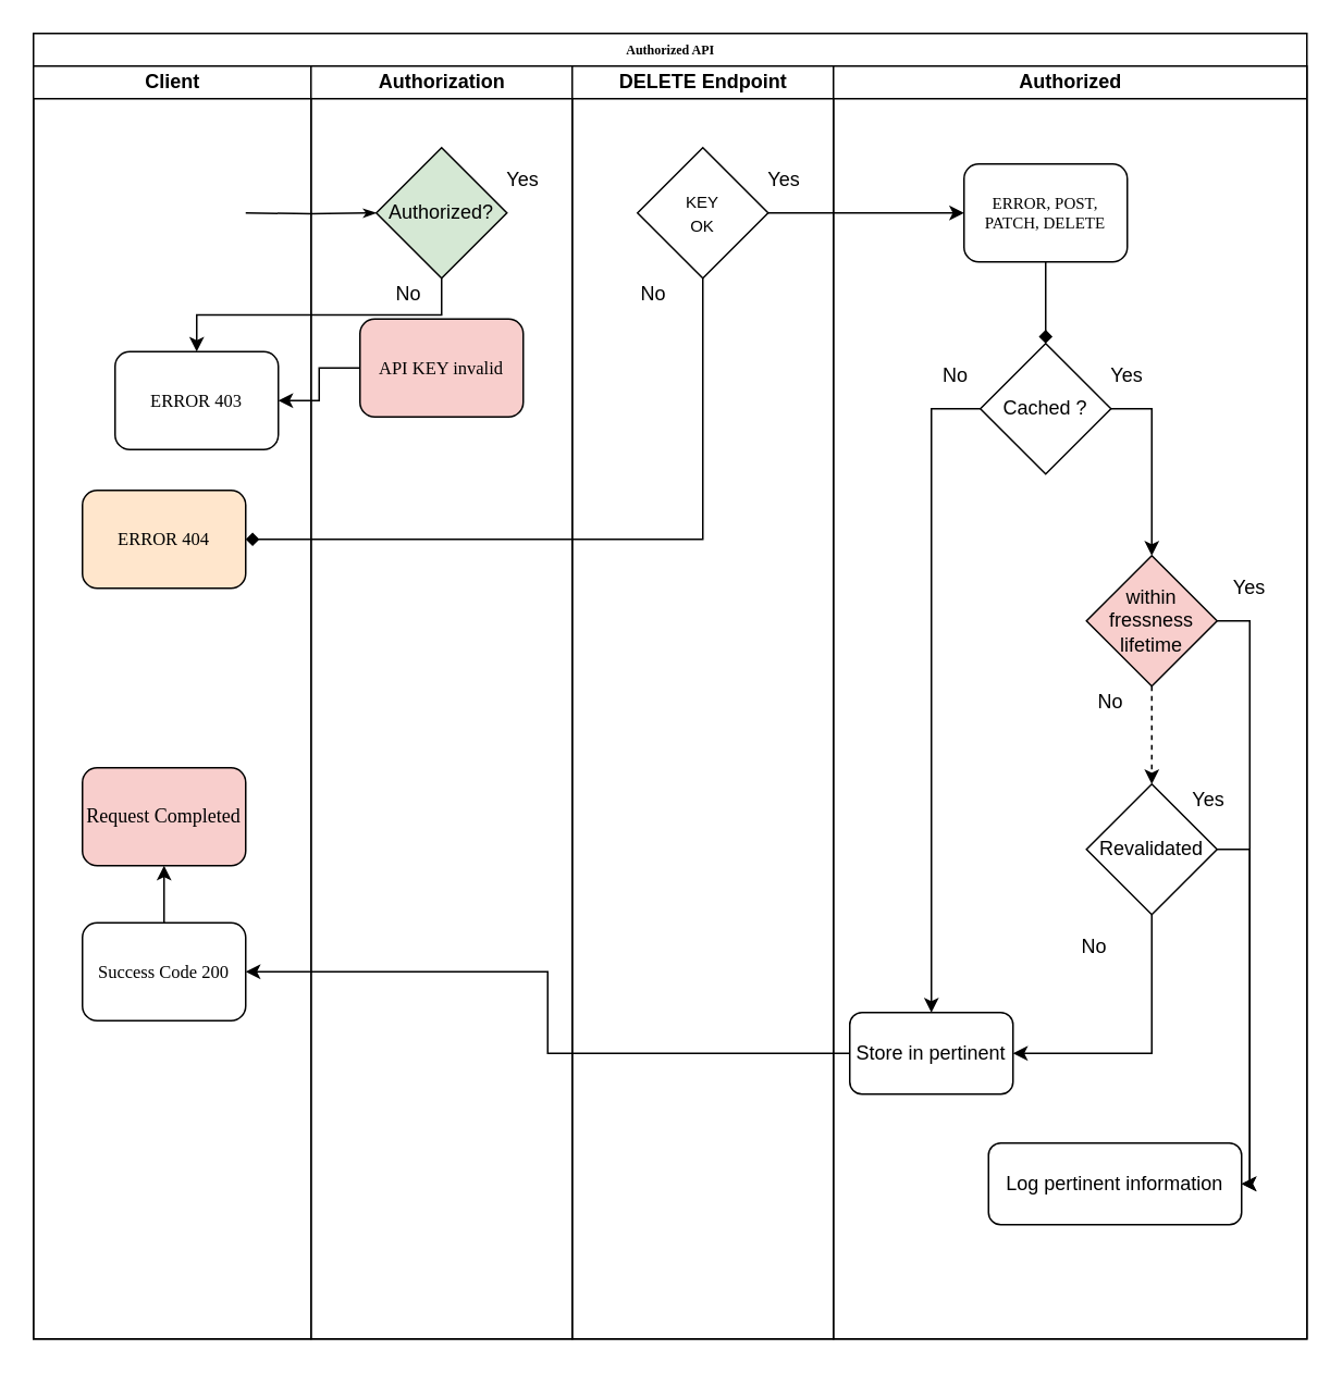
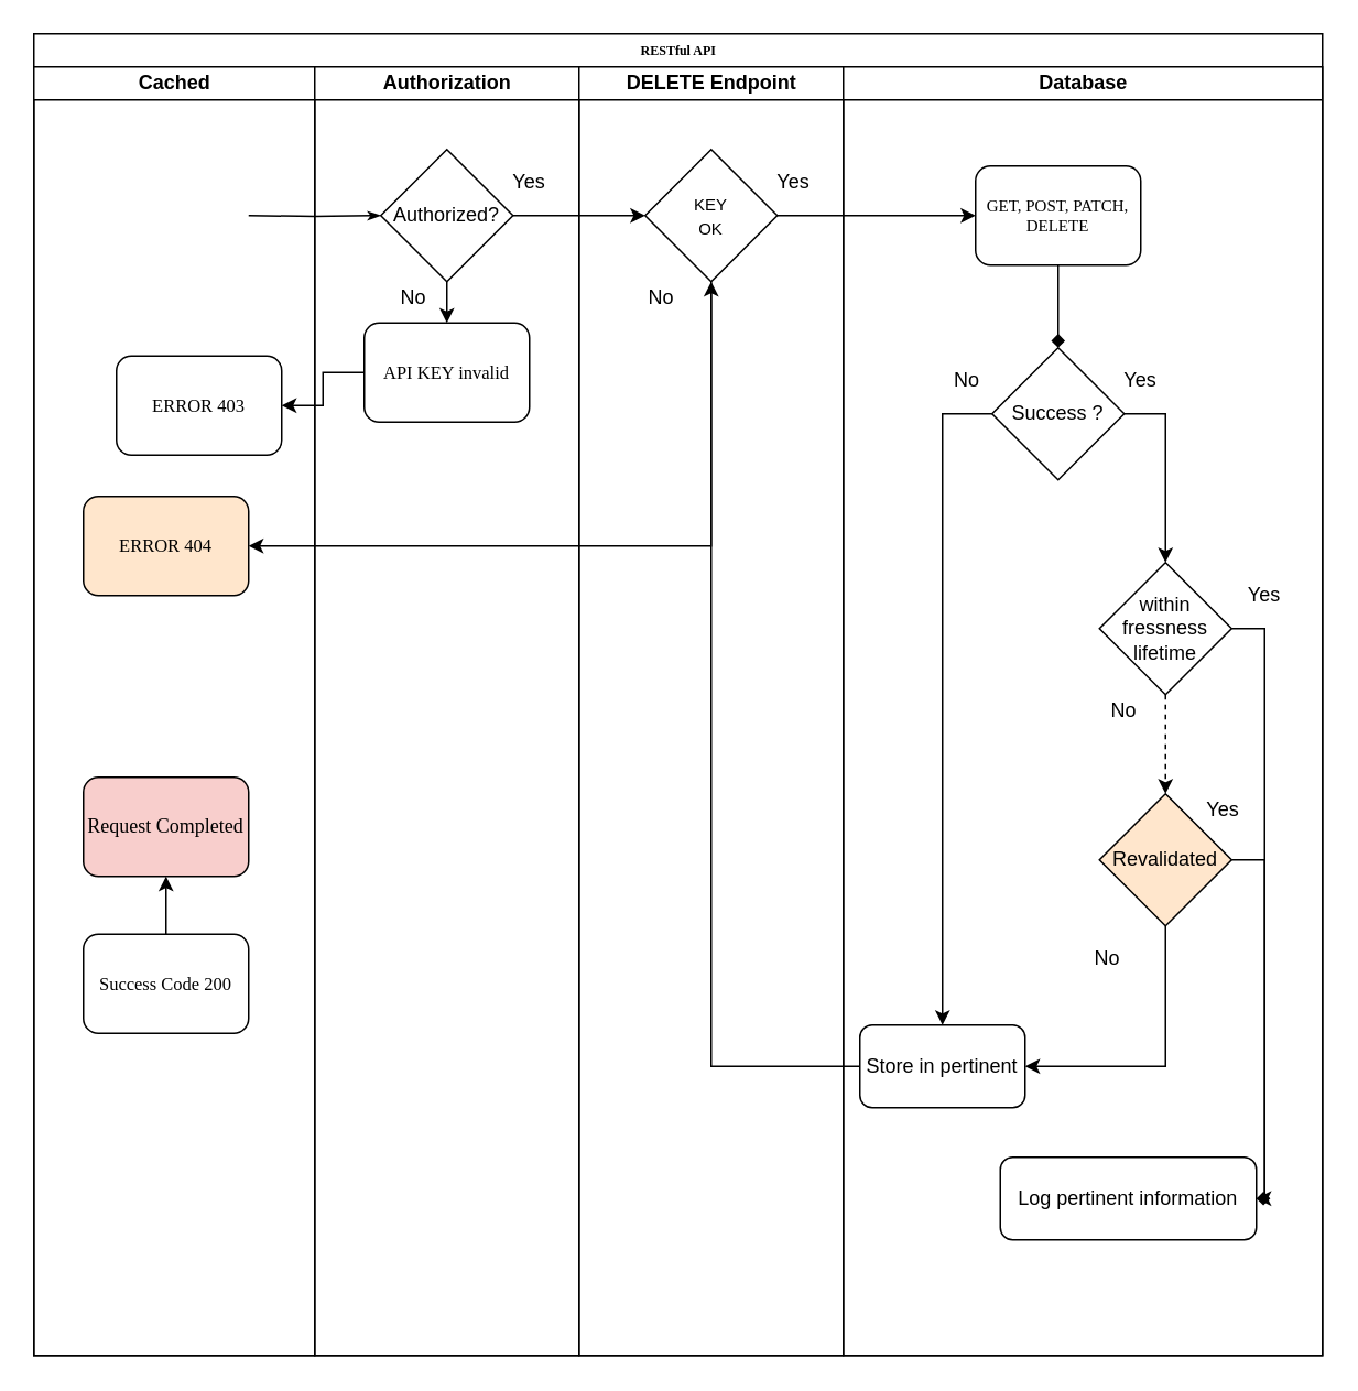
  <mxCell id="0" />
  <mxCell id="1" parent="0" />
- <mxCell id="2" value="Authorized API" style="swimlane;html=1;childLayout=stackLayout;startSize=20;rounded=0;shadow=0;labelBackgroundColor=none;strokeWidth=1;fontFamily=Verdana;fontSize=8;align=center;" parent="1" vertex="1"><mxGeometry x="20" y="20" width="780" height="800" as="geometry" /></mxCell>
- <mxCell id="3" value="Client" style="swimlane;html=1;startSize=20;" parent="2" vertex="1"><mxGeometry y="20" width="170" height="780" as="geometry" /></mxCell>
+ <mxCell id="2" value="RESTful API" style="swimlane;html=1;childLayout=stackLayout;startSize=20;rounded=0;shadow=0;labelBackgroundColor=none;strokeWidth=1;fontFamily=Verdana;fontSize=8;align=center;" parent="1" vertex="1"><mxGeometry x="20" y="20" width="780" height="800" as="geometry" /></mxCell>
+ <mxCell id="3" value="Cached" style="swimlane;html=1;startSize=20;" parent="2" vertex="1"><mxGeometry y="20" width="170" height="780" as="geometry" /></mxCell>
  <mxCell id="4" value="&lt;font style=&quot;font-size: 11px&quot;&gt;ERROR 403&lt;/font&gt;" style="rounded=1;whiteSpace=wrap;html=1;shadow=0;labelBackgroundColor=none;strokeWidth=1;fontFamily=Verdana;fontSize=8;align=center;" parent="3" vertex="1"><mxGeometry x="50" y="175" width="100" height="60" as="geometry" /></mxCell>
  <mxCell id="5" style="edgeStyle=orthogonalEdgeStyle;rounded=0;orthogonalLoop=1;jettySize=auto;html=1;exitX=0.5;exitY=0;exitDx=0;exitDy=0;entryX=0.5;entryY=1;entryDx=0;entryDy=0;" edge="1" parent="3" source="6" target="8"><mxGeometry relative="1" as="geometry" /></mxCell>
  <mxCell id="6" value="&lt;font style=&quot;font-size: 11px&quot;&gt;Success Code 200&lt;/font&gt;" style="rounded=1;whiteSpace=wrap;html=1;shadow=0;labelBackgroundColor=none;strokeWidth=1;fontFamily=Verdana;fontSize=8;align=center;" parent="3" vertex="1"><mxGeometry x="30" y="525" width="100" height="60" as="geometry" /></mxCell>
  <mxCell id="7" value="&lt;font style=&quot;font-size: 11px&quot;&gt;ERROR 404&lt;/font&gt;" style="rounded=1;whiteSpace=wrap;html=1;shadow=0;labelBackgroundColor=none;strokeWidth=1;fontFamily=Verdana;fontSize=8;align=center;fillColor=#ffe6cc;" parent="3" vertex="1"><mxGeometry x="30" y="260" width="100" height="60" as="geometry" /></mxCell>
  <mxCell id="8" value="&lt;font style=&quot;font-size: 12px&quot;&gt;Request Completed&lt;/font&gt;" style="rounded=1;whiteSpace=wrap;html=1;shadow=0;labelBackgroundColor=none;strokeWidth=1;fontFamily=Verdana;fontSize=8;align=center;fillColor=#f8cecc;" vertex="1" parent="3"><mxGeometry x="30" y="430" width="100" height="60" as="geometry" /></mxCell>
  <mxCell id="9" style="edgeStyle=orthogonalEdgeStyle;rounded=1;html=1;labelBackgroundColor=none;startArrow=none;startFill=0;startSize=5;endArrow=classicThin;endFill=1;endSize=5;jettySize=auto;orthogonalLoop=1;strokeWidth=1;fontFamily=Verdana;fontSize=8" parent="2" target="12" edge="1"><mxGeometry relative="1" as="geometry"><mxPoint x="130" y="110" as="sourcePoint" /><mxPoint x="190" y="110" as="targetPoint" /></mxGeometry></mxCell>
  <mxCell id="10" value="Authorization" style="swimlane;html=1;startSize=20;" parent="2" vertex="1"><mxGeometry x="170" y="20" width="160" height="780" as="geometry" /></mxCell>
- <mxCell id="11" style="edgeStyle=orthogonalEdgeStyle;rounded=0;orthogonalLoop=1;jettySize=auto;html=1;exitX=0.5;exitY=1;exitDx=0;exitDy=0;" edge="1" parent="10" source="12" target="4"><mxGeometry relative="1" as="geometry" /></mxCell>
- <mxCell id="12" value="Authorized?" style="rhombus;whiteSpace=wrap;html=1;fillColor=#d5e8d4;" vertex="1" parent="10"><mxGeometry x="40" y="50" width="80" height="80" as="geometry" /></mxCell>
- <mxCell id="13" value="&lt;font style=&quot;font-size: 11px&quot;&gt;API KEY invalid&lt;/font&gt;" style="rounded=1;whiteSpace=wrap;html=1;shadow=0;labelBackgroundColor=none;strokeWidth=1;fontFamily=Verdana;fontSize=8;align=center;fillColor=#f8cecc;" vertex="1" parent="10"><mxGeometry x="30" y="155" width="100" height="60" as="geometry" /></mxCell>
+ <mxCell id="11" style="edgeStyle=orthogonalEdgeStyle;rounded=0;orthogonalLoop=1;jettySize=auto;html=1;exitX=0.5;exitY=1;exitDx=0;exitDy=0;entryX=0.5;entryY=0;entryDx=0;entryDy=0;" edge="1" parent="10" source="12" target="13"><mxGeometry relative="1" as="geometry" /></mxCell>
+ <mxCell id="12" value="Authorized?" style="rhombus;whiteSpace=wrap;html=1;" vertex="1" parent="10"><mxGeometry x="40" y="50" width="80" height="80" as="geometry" /></mxCell>
+ <mxCell id="13" value="&lt;font style=&quot;font-size: 11px&quot;&gt;API KEY invalid&lt;/font&gt;" style="rounded=1;whiteSpace=wrap;html=1;shadow=0;labelBackgroundColor=none;strokeWidth=1;fontFamily=Verdana;fontSize=8;align=center;" vertex="1" parent="10"><mxGeometry x="30" y="155" width="100" height="60" as="geometry" /></mxCell>
  <mxCell id="14" value="Yes" style="text;html=1;strokeColor=none;fillColor=none;align=center;verticalAlign=middle;whiteSpace=wrap;rounded=0;" vertex="1" parent="10"><mxGeometry x="110" y="60" width="40" height="20" as="geometry" /></mxCell>
  <mxCell id="15" value="No" style="text;html=1;strokeColor=none;fillColor=none;align=center;verticalAlign=middle;whiteSpace=wrap;rounded=0;" vertex="1" parent="10"><mxGeometry x="40" y="130" width="40" height="20" as="geometry" /></mxCell>
  <mxCell id="16" value="DELETE Endpoint" style="swimlane;html=1;startSize=20;" parent="2" vertex="1"><mxGeometry x="330" y="20" width="160" height="780" as="geometry" /></mxCell>
  <mxCell id="17" value="&lt;font style=&quot;font-size: 10px&quot;&gt;KEY&lt;br&gt;OK&lt;/font&gt;" style="rhombus;whiteSpace=wrap;html=1;" vertex="1" parent="16"><mxGeometry x="40" y="50" width="80" height="80" as="geometry" /></mxCell>
  <mxCell id="18" value="Yes" style="text;html=1;strokeColor=none;fillColor=none;align=center;verticalAlign=middle;whiteSpace=wrap;rounded=0;" vertex="1" parent="16"><mxGeometry x="110" y="60" width="40" height="20" as="geometry" /></mxCell>
  <mxCell id="19" value="No" style="text;html=1;strokeColor=none;fillColor=none;align=center;verticalAlign=middle;whiteSpace=wrap;rounded=0;" vertex="1" parent="16"><mxGeometry x="30" y="130" width="40" height="20" as="geometry" /></mxCell>
- <mxCell id="20" value="Authorized" style="swimlane;html=1;startSize=20;" parent="2" vertex="1"><mxGeometry x="490" y="20" width="290" height="780" as="geometry" /></mxCell>
+ <mxCell id="20" value="Database" style="swimlane;html=1;startSize=20;" parent="2" vertex="1"><mxGeometry x="490" y="20" width="290" height="780" as="geometry" /></mxCell>
  <mxCell id="21" style="edgeStyle=orthogonalEdgeStyle;rounded=0;orthogonalLoop=1;jettySize=auto;html=1;exitX=0;exitY=0.5;exitDx=0;exitDy=0;entryX=0.5;entryY=0;entryDx=0;entryDy=0;" edge="1" parent="20" source="23" target="29"><mxGeometry relative="1" as="geometry" /></mxCell>
  <mxCell id="22" style="edgeStyle=orthogonalEdgeStyle;rounded=0;orthogonalLoop=1;jettySize=auto;html=1;exitX=1;exitY=0.5;exitDx=0;exitDy=0;entryX=0.5;entryY=0;entryDx=0;entryDy=0;" edge="1" parent="20" source="23" target="28"><mxGeometry relative="1" as="geometry" /></mxCell>
- <mxCell id="23" value="Cached ?" style="rhombus;whiteSpace=wrap;html=1;" vertex="1" parent="20"><mxGeometry x="90" y="170" width="80" height="80" as="geometry" /></mxCell>
+ <mxCell id="23" value="Success ?" style="rhombus;whiteSpace=wrap;html=1;" vertex="1" parent="20"><mxGeometry x="90" y="170" width="80" height="80" as="geometry" /></mxCell>
  <mxCell id="24" style="edgeStyle=orthogonalEdgeStyle;rounded=0;orthogonalLoop=1;jettySize=auto;html=1;exitX=0.5;exitY=1;exitDx=0;exitDy=0;entryX=0.5;entryY=0;entryDx=0;entryDy=0;endArrow=diamond;" edge="1" parent="20" source="25" target="23"><mxGeometry relative="1" as="geometry" /></mxCell>
- <mxCell id="25" value="&lt;font style=&quot;font-size: 10px&quot;&gt;ERROR, POST, PATCH, DELETE&lt;/font&gt;" style="rounded=1;whiteSpace=wrap;html=1;shadow=0;labelBackgroundColor=none;strokeWidth=1;fontFamily=Verdana;fontSize=8;align=center;" vertex="1" parent="20"><mxGeometry x="80" y="60" width="100" height="60" as="geometry" /></mxCell>
+ <mxCell id="25" value="&lt;font style=&quot;font-size: 10px&quot;&gt;GET, POST, PATCH, DELETE&lt;/font&gt;" style="rounded=1;whiteSpace=wrap;html=1;shadow=0;labelBackgroundColor=none;strokeWidth=1;fontFamily=Verdana;fontSize=8;align=center;" vertex="1" parent="20"><mxGeometry x="80" y="60" width="100" height="60" as="geometry" /></mxCell>
  <mxCell id="26" style="edgeStyle=orthogonalEdgeStyle;rounded=0;orthogonalLoop=1;jettySize=auto;html=1;exitX=0.5;exitY=1;exitDx=0;exitDy=0;entryX=0.5;entryY=0;entryDx=0;entryDy=0;dashed=1;" edge="1" parent="20" source="28" target="32"><mxGeometry relative="1" as="geometry" /></mxCell>
  <mxCell id="27" style="edgeStyle=orthogonalEdgeStyle;rounded=0;orthogonalLoop=1;jettySize=auto;html=1;exitX=1;exitY=0.5;exitDx=0;exitDy=0;entryX=1;entryY=0.5;entryDx=0;entryDy=0;" edge="1" parent="20" source="28" target="33"><mxGeometry relative="1" as="geometry" /></mxCell>
- <mxCell id="28" value="within fressness lifetime" style="rhombus;whiteSpace=wrap;html=1;fillColor=#f8cecc;" vertex="1" parent="20"><mxGeometry x="155" y="300" width="80" height="80" as="geometry" /></mxCell>
+ <mxCell id="28" value="within fressness lifetime" style="rhombus;whiteSpace=wrap;html=1;" vertex="1" parent="20"><mxGeometry x="155" y="300" width="80" height="80" as="geometry" /></mxCell>
  <mxCell id="29" value="Store in pertinent" style="rounded=1;whiteSpace=wrap;html=1;" vertex="1" parent="20"><mxGeometry x="10" y="580" width="100" height="50" as="geometry" /></mxCell>
  <mxCell id="30" style="edgeStyle=orthogonalEdgeStyle;rounded=0;orthogonalLoop=1;jettySize=auto;html=1;exitX=0.5;exitY=1;exitDx=0;exitDy=0;entryX=1;entryY=0.5;entryDx=0;entryDy=0;" edge="1" parent="20" source="32" target="29"><mxGeometry relative="1" as="geometry" /></mxCell>
- <mxCell id="31" style="edgeStyle=orthogonalEdgeStyle;rounded=0;orthogonalLoop=1;jettySize=auto;html=1;exitX=1;exitY=0.5;exitDx=0;exitDy=0;entryX=1;entryY=0.5;entryDx=0;entryDy=0;" edge="1" parent="20" source="32" target="33"><mxGeometry relative="1" as="geometry" /></mxCell>
- <mxCell id="32" value="Revalidated" style="rhombus;whiteSpace=wrap;html=1;" vertex="1" parent="20"><mxGeometry x="155" y="440" width="80" height="80" as="geometry" /></mxCell>
+ <mxCell id="31" style="edgeStyle=orthogonalEdgeStyle;rounded=0;orthogonalLoop=1;jettySize=auto;html=1;exitX=1;exitY=0.5;exitDx=0;exitDy=0;entryX=1;entryY=0.5;entryDx=0;entryDy=0;endArrow=diamond;" edge="1" parent="20" source="32" target="33"><mxGeometry relative="1" as="geometry" /></mxCell>
+ <mxCell id="32" value="Revalidated" style="rhombus;whiteSpace=wrap;html=1;fillColor=#ffe6cc;" vertex="1" parent="20"><mxGeometry x="155" y="440" width="80" height="80" as="geometry" /></mxCell>
  <mxCell id="33" value="Log pertinent information" style="rounded=1;whiteSpace=wrap;html=1;" vertex="1" parent="20"><mxGeometry x="95" y="660" width="155" height="50" as="geometry" /></mxCell>
  <mxCell id="34" value="No" style="text;html=1;strokeColor=none;fillColor=none;align=center;verticalAlign=middle;whiteSpace=wrap;rounded=0;" vertex="1" parent="20"><mxGeometry x="55" y="180" width="40" height="20" as="geometry" /></mxCell>
  <mxCell id="35" value="No" style="text;html=1;strokeColor=none;fillColor=none;align=center;verticalAlign=middle;whiteSpace=wrap;rounded=0;" vertex="1" parent="20"><mxGeometry x="150" y="380" width="40" height="20" as="geometry" /></mxCell>
  <mxCell id="36" value="No" style="text;html=1;strokeColor=none;fillColor=none;align=center;verticalAlign=middle;whiteSpace=wrap;rounded=0;" vertex="1" parent="20"><mxGeometry x="140" y="530" width="40" height="20" as="geometry" /></mxCell>
  <mxCell id="37" value="Yes" style="text;html=1;strokeColor=none;fillColor=none;align=center;verticalAlign=middle;whiteSpace=wrap;rounded=0;" vertex="1" parent="20"><mxGeometry x="160" y="180" width="40" height="20" as="geometry" /></mxCell>
  <mxCell id="38" value="Yes" style="text;html=1;strokeColor=none;fillColor=none;align=center;verticalAlign=middle;whiteSpace=wrap;rounded=0;" vertex="1" parent="20"><mxGeometry x="235" y="310" width="40" height="20" as="geometry" /></mxCell>
  <mxCell id="39" value="Yes" style="text;html=1;strokeColor=none;fillColor=none;align=center;verticalAlign=middle;whiteSpace=wrap;rounded=0;" vertex="1" parent="20"><mxGeometry x="210" y="440" width="40" height="20" as="geometry" /></mxCell>
+ <mxCell id="40" style="edgeStyle=orthogonalEdgeStyle;rounded=0;orthogonalLoop=1;jettySize=auto;html=1;exitX=1;exitY=0.5;exitDx=0;exitDy=0;entryX=0;entryY=0.5;entryDx=0;entryDy=0;" edge="1" parent="2" source="12" target="17"><mxGeometry relative="1" as="geometry" /></mxCell>
  <mxCell id="41" style="edgeStyle=orthogonalEdgeStyle;rounded=0;orthogonalLoop=1;jettySize=auto;html=1;exitX=1;exitY=0.5;exitDx=0;exitDy=0;entryX=0;entryY=0.5;entryDx=0;entryDy=0;" edge="1" parent="2" source="17" target="25"><mxGeometry relative="1" as="geometry" /></mxCell>
- <mxCell id="42" style="edgeStyle=orthogonalEdgeStyle;rounded=0;orthogonalLoop=1;jettySize=auto;html=1;exitX=0.5;exitY=1;exitDx=0;exitDy=0;entryX=1;entryY=0.5;entryDx=0;entryDy=0;endArrow=diamond;" edge="1" parent="2" source="17" target="7"><mxGeometry relative="1" as="geometry" /></mxCell>
+ <mxCell id="42" style="edgeStyle=orthogonalEdgeStyle;rounded=0;orthogonalLoop=1;jettySize=auto;html=1;exitX=0.5;exitY=1;exitDx=0;exitDy=0;entryX=1;entryY=0.5;entryDx=0;entryDy=0;" edge="1" parent="2" source="17" target="7"><mxGeometry relative="1" as="geometry" /></mxCell>
  <mxCell id="43" style="edgeStyle=orthogonalEdgeStyle;rounded=0;orthogonalLoop=1;jettySize=auto;html=1;exitX=0;exitY=0.5;exitDx=0;exitDy=0;entryX=1;entryY=0.5;entryDx=0;entryDy=0;" edge="1" parent="2" source="13" target="4"><mxGeometry relative="1" as="geometry" /></mxCell>
- <mxCell id="44" style="edgeStyle=orthogonalEdgeStyle;rounded=0;orthogonalLoop=1;jettySize=auto;html=1;exitX=0;exitY=0.5;exitDx=0;exitDy=0;entryX=1;entryY=0.5;entryDx=0;entryDy=0;" edge="1" parent="2" source="29" target="6"><mxGeometry relative="1" as="geometry" /></mxCell>
+ <mxCell id="44" style="edgeStyle=orthogonalEdgeStyle;rounded=0;orthogonalLoop=1;jettySize=auto;html=1;exitX=0;exitY=0.5;exitDx=0;exitDy=0;" edge="1" parent="2" source="29" target="17"><mxGeometry relative="1" as="geometry" /></mxCell>
